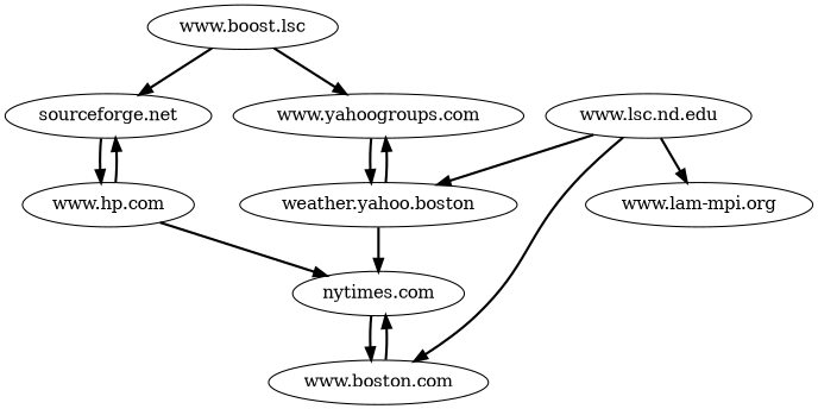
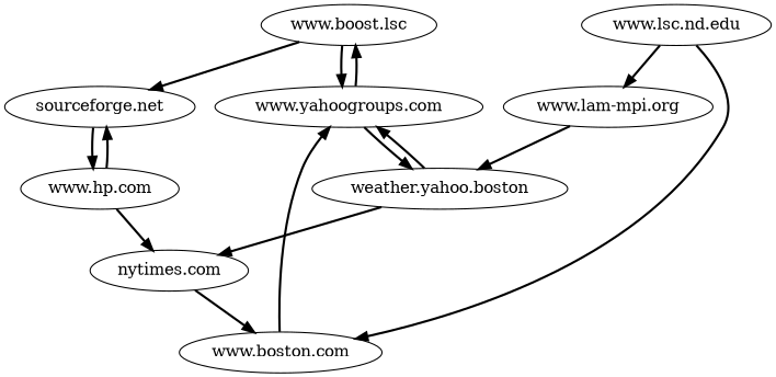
  digraph {
    edge [style=bold]
    n1 [label="www.boost.lsc"]
    "www.yahoogroups.com"
    "sourceforge.net"
    n4 [label="weather.yahoo.boston"]
    "www.hp.com"
    "nytimes.com"
    "www.boston.com"
    "www.lsc.nd.edu"
    "www.lam-mpi.org"
    n1 -> "www.yahoogroups.com"
    n1 -> "sourceforge.net"
+   "www.yahoogroups.com" -> n1
    "www.yahoogroups.com" -> n4
    "sourceforge.net" -> "www.hp.com"
    n4 -> "www.yahoogroups.com"
    n4 -> "nytimes.com"
    "www.hp.com" -> "sourceforge.net"
    "www.hp.com" -> "nytimes.com"
    "nytimes.com" -> "www.boston.com"
-   "www.boston.com" -> "nytimes.com"
-   "www.lsc.nd.edu" -> n4
+   "www.boston.com" -> "www.yahoogroups.com"
+   "www.lam-mpi.org" -> n4
    "www.lsc.nd.edu" -> "www.boston.com"
    "www.lsc.nd.edu" -> "www.lam-mpi.org"
  }
